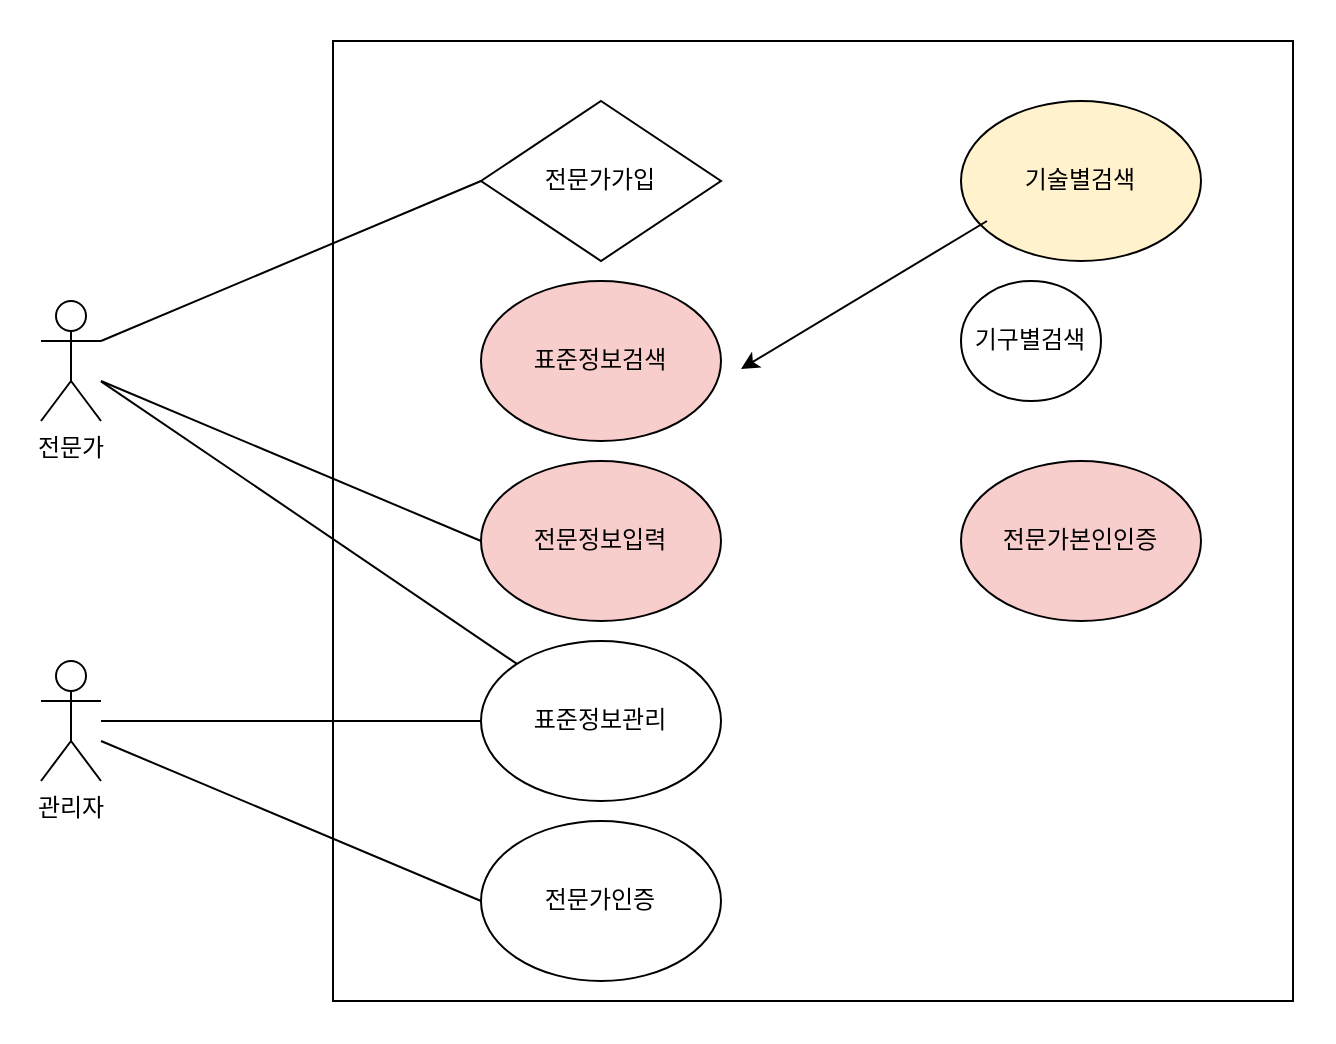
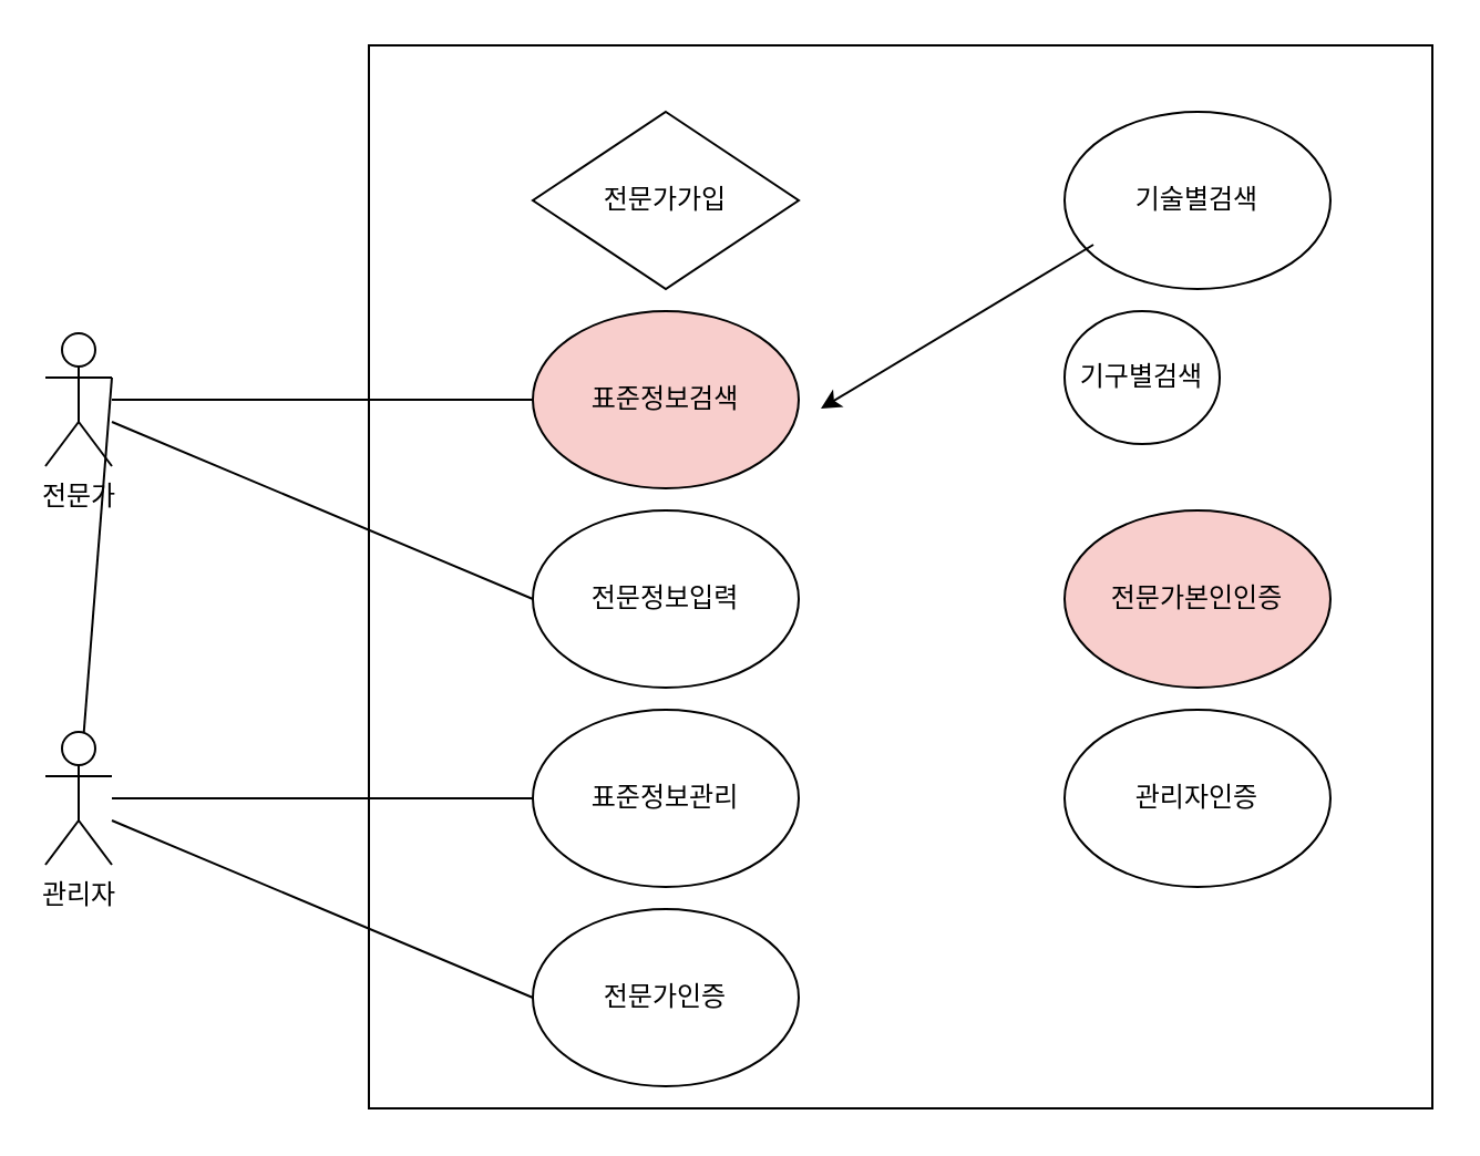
  <mxCell id="0" />
  <mxCell id="1" parent="0" />
  <mxCell id="2" value="" style="whiteSpace=wrap;html=1;aspect=fixed;" vertex="1" parent="1"><mxGeometry x="166" y="20" width="480" height="480" as="geometry" /></mxCell>
  <mxCell id="3" value="전문가" style="shape=umlActor;verticalLabelPosition=bottom;verticalAlign=top;html=1;outlineConnect=0;" vertex="1" parent="1"><mxGeometry x="20" y="150" width="30" height="60" as="geometry" /></mxCell>
  <mxCell id="4" value="전문가가입" style="rhombus;whiteSpace=wrap;html=1;" vertex="1" parent="1"><mxGeometry x="240" y="50" width="120" height="80" as="geometry" /></mxCell>
  <mxCell id="5" value="표준정보검색" style="ellipse;whiteSpace=wrap;html=1;fillColor=#f8cecc;" vertex="1" parent="1"><mxGeometry x="240" y="140" width="120" height="80" as="geometry" /></mxCell>
- <mxCell id="6" value="전문정보입력" style="ellipse;whiteSpace=wrap;html=1;fillColor=#f8cecc;" vertex="1" parent="1"><mxGeometry x="240" y="230" width="120" height="80" as="geometry" /></mxCell>
+ <mxCell id="6" value="전문정보입력" style="ellipse;whiteSpace=wrap;html=1;" vertex="1" parent="1"><mxGeometry x="240" y="230" width="120" height="80" as="geometry" /></mxCell>
  <mxCell id="7" value="표준정보관리" style="ellipse;whiteSpace=wrap;html=1;" vertex="1" parent="1"><mxGeometry x="240" y="320" width="120" height="80" as="geometry" /></mxCell>
  <mxCell id="8" value="전문가인증" style="ellipse;whiteSpace=wrap;html=1;" vertex="1" parent="1"><mxGeometry x="240" y="410" width="120" height="80" as="geometry" /></mxCell>
- <mxCell id="9" value="" style="endArrow=none;html=1;entryX=0;entryY=0.5;entryDx=0;entryDy=0;exitX=1;exitY=0.333;exitDx=0;exitDy=0;exitPerimeter=0;" edge="1" parent="1" source="3" target="4"><mxGeometry width="50" height="50" relative="1" as="geometry"><mxPoint x="60" y="150" as="sourcePoint" /><mxPoint x="110" y="100" as="targetPoint" /></mxGeometry></mxCell>
- <mxCell id="10" value="" style="endArrow=none;html=1;" edge="1" parent="1" source="3" target="7"><mxGeometry width="50" height="50" relative="1" as="geometry"><mxPoint x="70" y="130" as="sourcePoint" /><mxPoint x="250" y="180" as="targetPoint" /></mxGeometry></mxCell>
+ <mxCell id="9" value="" style="endArrow=none;html=1;exitX=1;exitY=0.333;exitDx=0;exitDy=0;exitPerimeter=0;" edge="1" parent="1" source="3" target="12"><mxGeometry width="50" height="50" relative="1" as="geometry"><mxPoint x="60" y="150" as="sourcePoint" /><mxPoint x="110" y="100" as="targetPoint" /></mxGeometry></mxCell>
+ <mxCell id="10" value="" style="endArrow=none;html=1;entryX=0;entryY=0.5;entryDx=0;entryDy=0;" edge="1" parent="1" source="3" target="5"><mxGeometry width="50" height="50" relative="1" as="geometry"><mxPoint x="70" y="130" as="sourcePoint" /><mxPoint x="250" y="180" as="targetPoint" /></mxGeometry></mxCell>
  <mxCell id="11" value="" style="endArrow=none;html=1;entryX=0;entryY=0.5;entryDx=0;entryDy=0;" edge="1" parent="1" target="6"><mxGeometry width="50" height="50" relative="1" as="geometry"><mxPoint x="50" y="190" as="sourcePoint" /><mxPoint x="250" y="190" as="targetPoint" /></mxGeometry></mxCell>
  <mxCell id="12" value="관리자" style="shape=umlActor;verticalLabelPosition=bottom;verticalAlign=top;html=1;outlineConnect=0;" vertex="1" parent="1"><mxGeometry x="20" y="330" width="30" height="60" as="geometry" /></mxCell>
  <mxCell id="13" value="" style="endArrow=none;html=1;entryX=0;entryY=0.5;entryDx=0;entryDy=0;" edge="1" parent="1"><mxGeometry width="50" height="50" relative="1" as="geometry"><mxPoint x="50" y="360" as="sourcePoint" /><mxPoint x="240" y="360" as="targetPoint" /></mxGeometry></mxCell>
  <mxCell id="14" value="" style="endArrow=none;html=1;entryX=0;entryY=0.5;entryDx=0;entryDy=0;" edge="1" parent="1"><mxGeometry width="50" height="50" relative="1" as="geometry"><mxPoint x="50" y="370" as="sourcePoint" /><mxPoint x="240" y="450" as="targetPoint" /></mxGeometry></mxCell>
  <mxCell id="15" value="기구별검색" style="ellipse;whiteSpace=wrap;html=1;" vertex="1" parent="1"><mxGeometry x="480" y="140" width="70" height="60" as="geometry" /></mxCell>
- <mxCell id="16" value="기술별검색" style="ellipse;whiteSpace=wrap;html=1;fillColor=#fff2cc;" vertex="1" parent="1"><mxGeometry x="480" y="50" width="120" height="80" as="geometry" /></mxCell>
+ <mxCell id="16" value="기술별검색" style="ellipse;whiteSpace=wrap;html=1;" vertex="1" parent="1"><mxGeometry x="480" y="50" width="120" height="80" as="geometry" /></mxCell>
+ <mxCell id="17" value="관리자인증" style="ellipse;whiteSpace=wrap;html=1;" vertex="1" parent="1"><mxGeometry x="480" y="320" width="120" height="80" as="geometry" /></mxCell>
  <mxCell id="18" value="전문가본인인증" style="ellipse;whiteSpace=wrap;html=1;fillColor=#f8cecc;" vertex="1" parent="1"><mxGeometry x="480" y="230" width="120" height="80" as="geometry" /></mxCell>
  <mxCell id="19" style="edgeStyle=orthogonalEdgeStyle;rounded=0;orthogonalLoop=1;jettySize=auto;html=1;exitX=0.5;exitY=1;exitDx=0;exitDy=0;" edge="1" parent="1" source="2" target="2"><mxGeometry relative="1" as="geometry" /></mxCell>
  <mxCell id="20" value="" style="endArrow=classic;html=1;exitX=0.025;exitY=0.625;exitDx=0;exitDy=0;exitPerimeter=0;entryX=1;entryY=0.425;entryDx=0;entryDy=0;entryPerimeter=0;" edge="1" parent="1"><mxGeometry width="50" height="50" relative="1" as="geometry"><mxPoint x="493" y="110" as="sourcePoint" /><mxPoint x="370" y="184" as="targetPoint" /></mxGeometry></mxCell>
